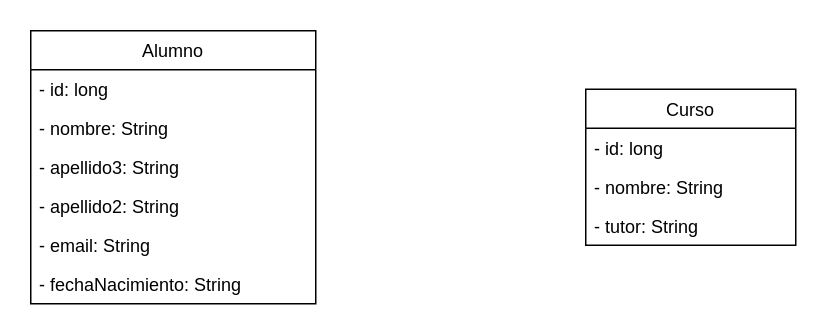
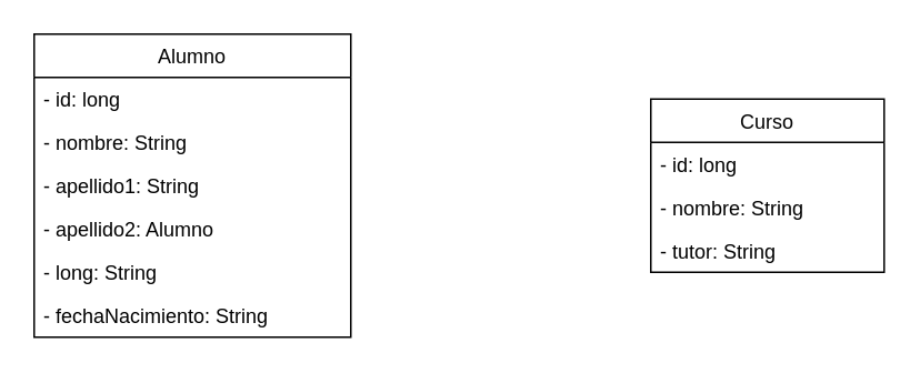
  <mxCell id="0" />
  <mxCell id="1" parent="0" />
  <mxCell id="2" value="Alumno" style="swimlane;fontStyle=0;childLayout=stackLayout;horizontal=1;startSize=26;fillColor=none;horizontalStack=0;resizeParent=1;resizeParentMax=0;resizeLast=0;collapsible=1;marginBottom=0;" vertex="1" parent="1"><mxGeometry x="20" y="20" width="190" height="182" as="geometry" /></mxCell>
  <mxCell id="3" value="- id: long" style="text;strokeColor=none;fillColor=none;align=left;verticalAlign=top;spacingLeft=4;spacingRight=4;overflow=hidden;rotatable=0;points=[[0,0.5],[1,0.5]];portConstraint=eastwest;" vertex="1" parent="2"><mxGeometry y="26" width="190" height="26" as="geometry" /></mxCell>
  <mxCell id="4" value="- nombre: String" style="text;strokeColor=none;fillColor=none;align=left;verticalAlign=top;spacingLeft=4;spacingRight=4;overflow=hidden;rotatable=0;points=[[0,0.5],[1,0.5]];portConstraint=eastwest;" vertex="1" parent="2"><mxGeometry y="52" width="190" height="26" as="geometry" /></mxCell>
- <mxCell id="5" value="- apellido3: String&#10;" style="text;strokeColor=none;fillColor=none;align=left;verticalAlign=top;spacingLeft=4;spacingRight=4;overflow=hidden;rotatable=0;points=[[0,0.5],[1,0.5]];portConstraint=eastwest;" vertex="1" parent="2"><mxGeometry y="78" width="190" height="26" as="geometry" /></mxCell>
- <mxCell id="6" value="- apellido2: String&#10;" style="text;strokeColor=none;fillColor=none;align=left;verticalAlign=top;spacingLeft=4;spacingRight=4;overflow=hidden;rotatable=0;points=[[0,0.5],[1,0.5]];portConstraint=eastwest;" vertex="1" parent="2"><mxGeometry y="104" width="190" height="26" as="geometry" /></mxCell>
- <mxCell id="7" value="- email: String&#10;" style="text;strokeColor=none;fillColor=none;align=left;verticalAlign=top;spacingLeft=4;spacingRight=4;overflow=hidden;rotatable=0;points=[[0,0.5],[1,0.5]];portConstraint=eastwest;" vertex="1" parent="2"><mxGeometry y="130" width="190" height="26" as="geometry" /></mxCell>
+ <mxCell id="5" value="- apellido1: String&#10;" style="text;strokeColor=none;fillColor=none;align=left;verticalAlign=top;spacingLeft=4;spacingRight=4;overflow=hidden;rotatable=0;points=[[0,0.5],[1,0.5]];portConstraint=eastwest;" vertex="1" parent="2"><mxGeometry y="78" width="190" height="26" as="geometry" /></mxCell>
+ <mxCell id="6" value="- apellido2: Alumno&#10;" style="text;strokeColor=none;fillColor=none;align=left;verticalAlign=top;spacingLeft=4;spacingRight=4;overflow=hidden;rotatable=0;points=[[0,0.5],[1,0.5]];portConstraint=eastwest;" vertex="1" parent="2"><mxGeometry y="104" width="190" height="26" as="geometry" /></mxCell>
+ <mxCell id="7" value="- long: String&#10;" style="text;strokeColor=none;fillColor=none;align=left;verticalAlign=top;spacingLeft=4;spacingRight=4;overflow=hidden;rotatable=0;points=[[0,0.5],[1,0.5]];portConstraint=eastwest;" vertex="1" parent="2"><mxGeometry y="130" width="190" height="26" as="geometry" /></mxCell>
  <mxCell id="8" value="- fechaNacimiento: String&#10;" style="text;strokeColor=none;fillColor=none;align=left;verticalAlign=top;spacingLeft=4;spacingRight=4;overflow=hidden;rotatable=0;points=[[0,0.5],[1,0.5]];portConstraint=eastwest;" vertex="1" parent="2"><mxGeometry y="156" width="190" height="26" as="geometry" /></mxCell>
  <mxCell id="9" value="Curso" style="swimlane;fontStyle=0;childLayout=stackLayout;horizontal=1;startSize=26;fillColor=none;horizontalStack=0;resizeParent=1;resizeParentMax=0;resizeLast=0;collapsible=1;marginBottom=0;" vertex="1" parent="1"><mxGeometry x="390" y="59" width="140" height="104" as="geometry" /></mxCell>
  <mxCell id="10" value="- id: long" style="text;strokeColor=none;fillColor=none;align=left;verticalAlign=top;spacingLeft=4;spacingRight=4;overflow=hidden;rotatable=0;points=[[0,0.5],[1,0.5]];portConstraint=eastwest;" vertex="1" parent="9"><mxGeometry y="26" width="140" height="26" as="geometry" /></mxCell>
  <mxCell id="11" value="- nombre: String" style="text;strokeColor=none;fillColor=none;align=left;verticalAlign=top;spacingLeft=4;spacingRight=4;overflow=hidden;rotatable=0;points=[[0,0.5],[1,0.5]];portConstraint=eastwest;" vertex="1" parent="9"><mxGeometry y="52" width="140" height="26" as="geometry" /></mxCell>
  <mxCell id="12" value="- tutor: String" style="text;strokeColor=none;fillColor=none;align=left;verticalAlign=top;spacingLeft=4;spacingRight=4;overflow=hidden;rotatable=0;points=[[0,0.5],[1,0.5]];portConstraint=eastwest;" vertex="1" parent="9"><mxGeometry y="78" width="140" height="26" as="geometry" /></mxCell>
